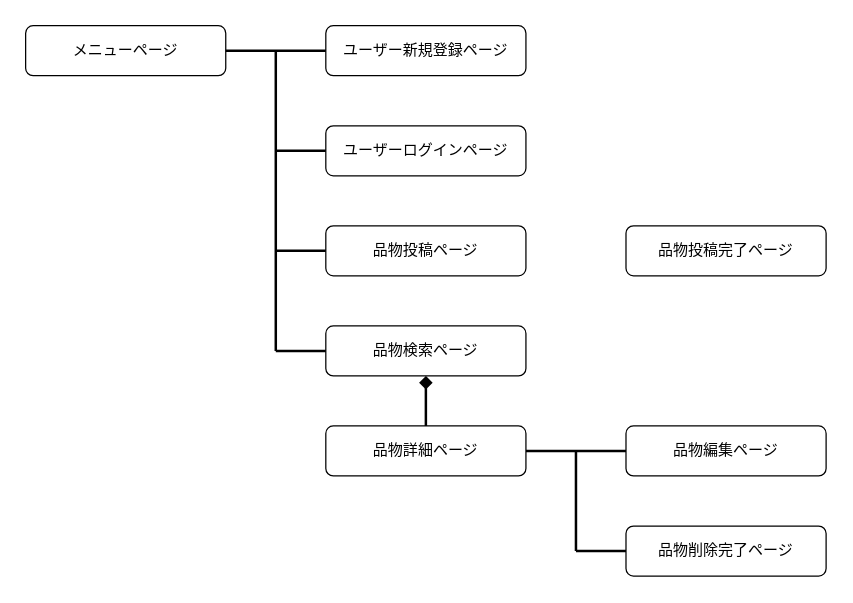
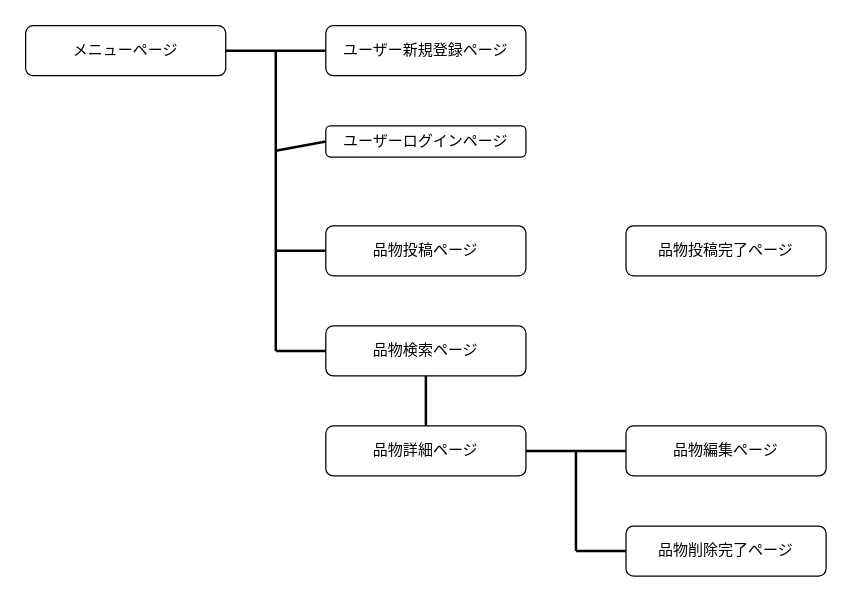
  <mxCell id="0" />
  <mxCell id="1" parent="0" />
  <mxCell id="2" value="メニューページ" style="rounded=1;whiteSpace=wrap;html=1;" parent="1" vertex="1"><mxGeometry x="20" y="20" width="160" height="40" as="geometry" /></mxCell>
  <mxCell id="3" value="ユーザー新規登録ページ" style="rounded=1;whiteSpace=wrap;html=1;" parent="1" vertex="1"><mxGeometry x="260" y="20" width="160" height="40" as="geometry" /></mxCell>
- <mxCell id="4" value="ユーザーログインページ" style="rounded=1;whiteSpace=wrap;html=1;" parent="1" vertex="1"><mxGeometry x="260" y="100" width="160" height="40" as="geometry" /></mxCell>
+ <mxCell id="4" value="ユーザーログインページ" style="rounded=1;whiteSpace=wrap;html=1;" parent="1" vertex="1"><mxGeometry x="260" y="100" width="160" height="25" as="geometry" /></mxCell>
  <mxCell id="5" value="品物投稿ページ" style="rounded=1;whiteSpace=wrap;html=1;" parent="1" vertex="1"><mxGeometry x="260" y="180" width="160" height="40" as="geometry" /></mxCell>
  <mxCell id="6" value="品物検索ページ" style="rounded=1;whiteSpace=wrap;html=1;" parent="1" vertex="1"><mxGeometry x="260" y="260" width="160" height="40" as="geometry" /></mxCell>
  <mxCell id="7" value="品物編集ページ" style="rounded=1;whiteSpace=wrap;html=1;" parent="1" vertex="1"><mxGeometry x="500" y="340" width="160" height="40" as="geometry" /></mxCell>
  <mxCell id="8" value="品物削除完了ページ" style="rounded=1;whiteSpace=wrap;html=1;" parent="1" vertex="1"><mxGeometry x="500" y="420" width="160" height="40" as="geometry" /></mxCell>
  <mxCell id="9" value="" style="line;strokeWidth=2;html=1;" parent="1" vertex="1"><mxGeometry x="180" y="35" width="80" height="10" as="geometry" /></mxCell>
  <mxCell id="10" value="" style="endArrow=none;html=1;strokeWidth=2;entryX=0.5;entryY=0.5;entryDx=0;entryDy=0;entryPerimeter=0;" parent="1" target="9" edge="1"><mxGeometry width="50" height="50" relative="1" as="geometry"><mxPoint x="220" y="280" as="sourcePoint" /><mxPoint x="230" y="160" as="targetPoint" /></mxGeometry></mxCell>
  <mxCell id="11" value="" style="endArrow=none;html=1;strokeWidth=2;entryX=0;entryY=0.5;entryDx=0;entryDy=0;" parent="1" target="4" edge="1"><mxGeometry width="50" height="50" relative="1" as="geometry"><mxPoint x="220" y="120" as="sourcePoint" /><mxPoint x="230" y="160" as="targetPoint" /></mxGeometry></mxCell>
  <mxCell id="12" value="" style="endArrow=none;html=1;strokeWidth=2;entryX=0;entryY=0.5;entryDx=0;entryDy=0;" parent="1" target="5" edge="1"><mxGeometry width="50" height="50" relative="1" as="geometry"><mxPoint x="220" y="200" as="sourcePoint" /><mxPoint x="230" y="160" as="targetPoint" /></mxGeometry></mxCell>
  <mxCell id="13" value="" style="endArrow=none;html=1;strokeWidth=2;entryX=0;entryY=0.5;entryDx=0;entryDy=0;" parent="1" target="6" edge="1"><mxGeometry width="50" height="50" relative="1" as="geometry"><mxPoint x="220" y="280" as="sourcePoint" /><mxPoint x="230" y="160" as="targetPoint" /></mxGeometry></mxCell>
  <mxCell id="14" value="" style="endArrow=none;html=1;strokeWidth=2;exitX=1;exitY=0.5;exitDx=0;exitDy=0;entryX=0;entryY=0.5;entryDx=0;entryDy=0;" parent="1" source="18" target="7" edge="1"><mxGeometry width="50" height="50" relative="1" as="geometry"><mxPoint x="510" y="210" as="sourcePoint" /><mxPoint x="560" y="160" as="targetPoint" /></mxGeometry></mxCell>
  <mxCell id="15" value="" style="endArrow=none;html=1;strokeWidth=2;entryX=0;entryY=0.5;entryDx=0;entryDy=0;" parent="1" target="8" edge="1"><mxGeometry width="50" height="50" relative="1" as="geometry"><mxPoint x="460" y="440" as="sourcePoint" /><mxPoint x="560" y="160" as="targetPoint" /></mxGeometry></mxCell>
  <mxCell id="16" value="" style="endArrow=none;html=1;strokeWidth=2;" parent="1" edge="1"><mxGeometry width="50" height="50" relative="1" as="geometry"><mxPoint x="460" y="440" as="sourcePoint" /><mxPoint x="460" y="360" as="targetPoint" /></mxGeometry></mxCell>
  <mxCell id="17" value="品物投稿完了ページ" style="rounded=1;whiteSpace=wrap;html=1;" parent="1" vertex="1"><mxGeometry x="500" y="180" width="160" height="40" as="geometry" /></mxCell>
  <mxCell id="18" value="品物詳細ページ" style="rounded=1;whiteSpace=wrap;html=1;" vertex="1" parent="1"><mxGeometry x="260" y="340" width="160" height="40" as="geometry" /></mxCell>
- <mxCell id="19" value="" style="endArrow=diamond;html=1;entryX=0.5;entryY=1;entryDx=0;entryDy=0;exitX=0.5;exitY=0;exitDx=0;exitDy=0;strokeWidth=2;" edge="1" parent="1" source="18" target="6"><mxGeometry width="50" height="50" relative="1" as="geometry"><mxPoint x="440" y="310" as="sourcePoint" /><mxPoint x="490" y="260" as="targetPoint" /></mxGeometry></mxCell>
+ <mxCell id="19" value="" style="endArrow=none;html=1;entryX=0.5;entryY=1;entryDx=0;entryDy=0;exitX=0.5;exitY=0;exitDx=0;exitDy=0;strokeWidth=2;" edge="1" parent="1" source="18" target="6"><mxGeometry width="50" height="50" relative="1" as="geometry"><mxPoint x="440" y="310" as="sourcePoint" /><mxPoint x="490" y="260" as="targetPoint" /></mxGeometry></mxCell>
